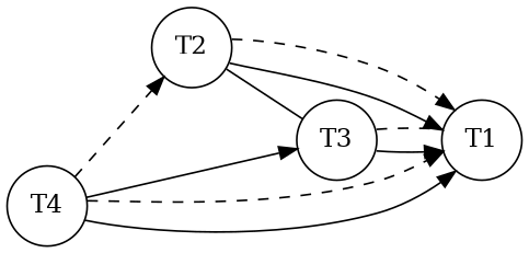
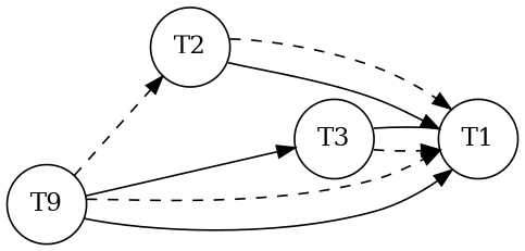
  digraph {
    nodesep="“4”"
    rankdir=LR
    node [shape=circle]
    T2
    T1
    T3
-   T4
+   T4 [label=T9]
    T2 -> T1
    T2 -> T1 [style=dashed]
-   T2 -> T3 [dir=none]
-   T3 -> T1
-   T3 -> T1 [dir=none style=dashed]
+   T3 -> T1 [style=dashed]
+   T3 -> T1 [dir=none style=solid]
    T4 -> T2 [style=dashed]
    T4 -> T1
    T4 -> T1 [style=dashed]
    T4 -> T3
  }
